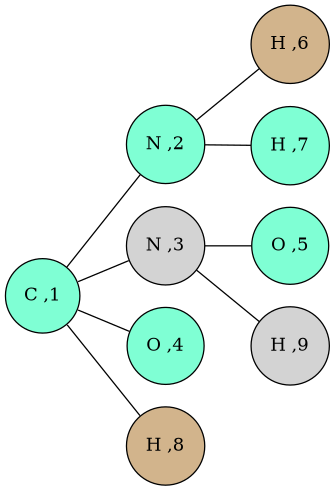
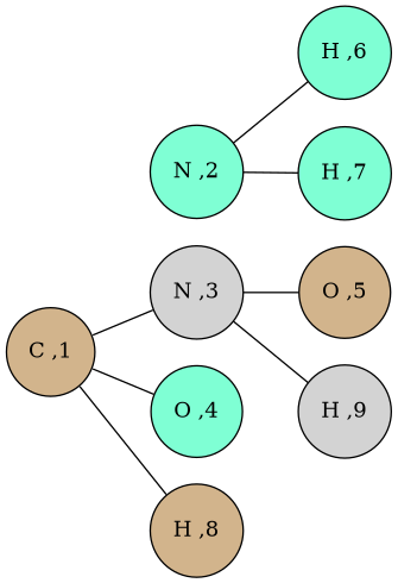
  graph {
    rankdir=LR
    shape=square
    node [fillcolor=aquamarine shape=circle style=filled]
-   n1 [label="C ,1"]
+   n1 [fillcolor=tan label="C ,1"]
    n2 [label="N ,2"]
    n3 [fillcolor=lightgrey label="N ,3"]
    n4 [label="O ,4"]
    n5 [fillcolor=tan label="H ,8"]
-   n6 [fillcolor=tan label="H ,6"]
+   n6 [label="H ,6"]
    n7 [label="H ,7"]
-   n8 [label="O ,5"]
+   n8 [fillcolor=tan label="O ,5"]
    n9 [fillcolor=lightgrey label="H ,9"]
-   n1 -- n2
    n1 -- n3
    n1 -- n4
    n1 -- n5
    n2 -- n6
    n2 -- n7
    n3 -- n8
    n3 -- n9
  }
